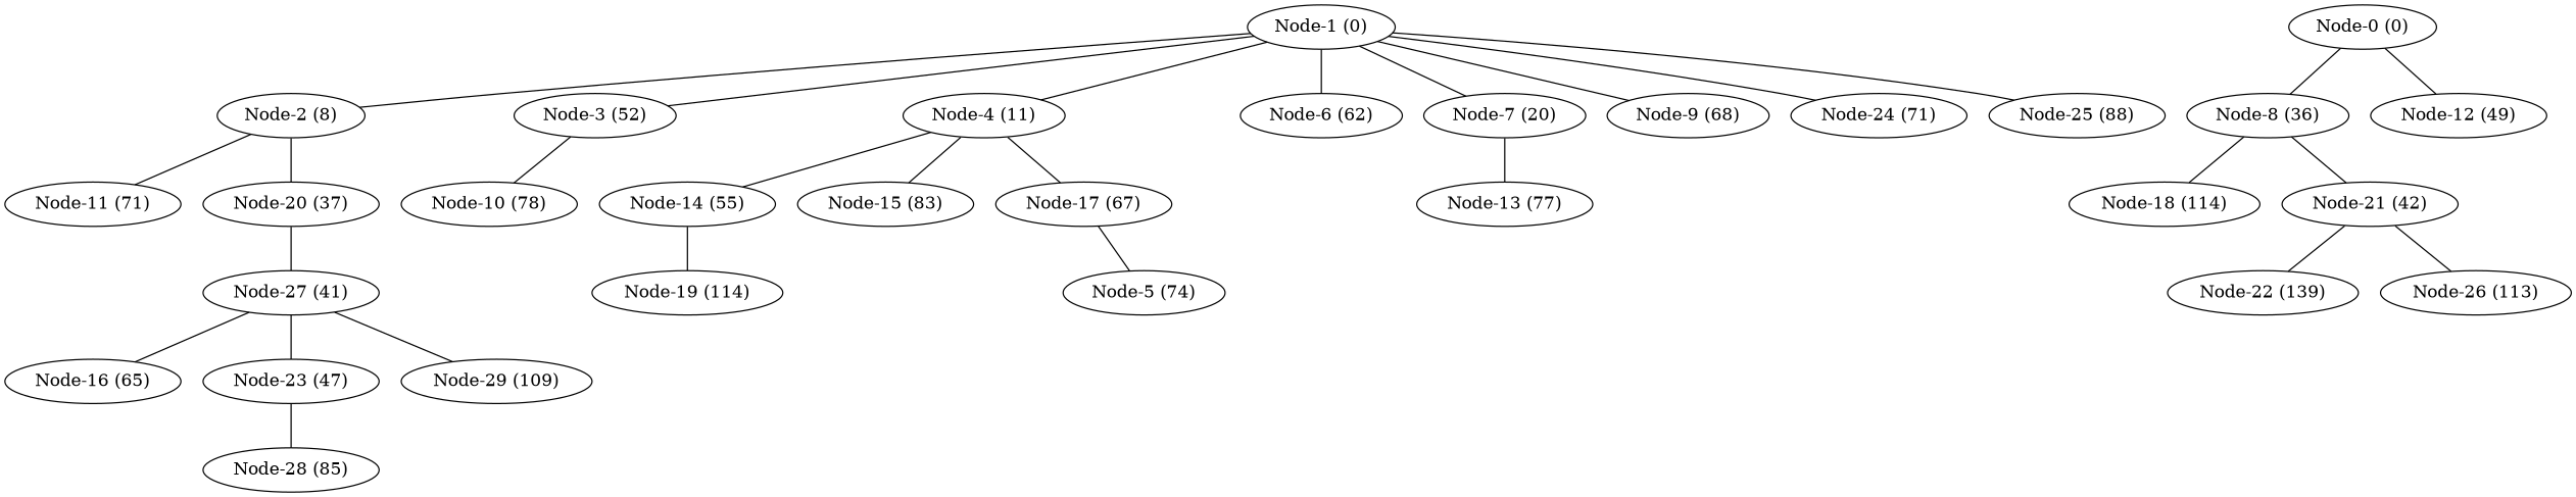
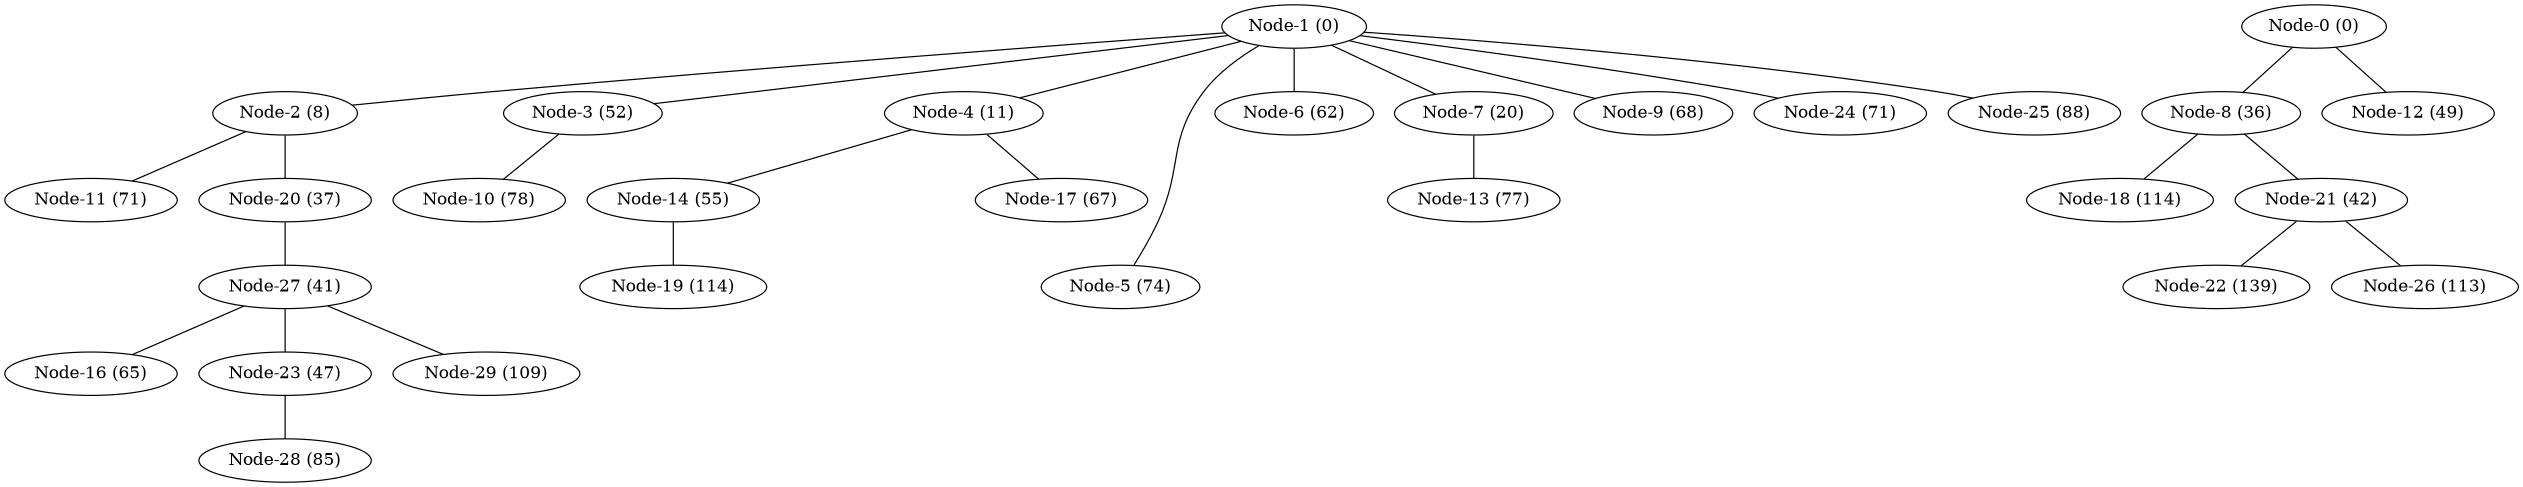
  graph {
    n1 [label="Node-1 (0)"]
    n2 [label="Node-2 (8)"]
    n3 [label="Node-3 (52)"]
    n4 [label="Node-4 (11)"]
    n5 [label="Node-5 (74)"]
    n6 [label="Node-6 (62)"]
    n7 [label="Node-7 (20)"]
    n8 [label="Node-9 (68)"]
    n9 [label="Node-24 (71)"]
    n10 [label="Node-25 (88)"]
    n11 [label="Node-0 (0)"]
    n12 [label="Node-8 (36)"]
    n13 [label="Node-12 (49)"]
    n14 [label="Node-11 (71)"]
    n15 [label="Node-20 (37)"]
    n16 [label="Node-10 (78)"]
    n17 [label="Node-14 (55)"]
-   n18 [label="Node-15 (83)"]
    n19 [label="Node-17 (67)"]
    n20 [label="Node-13 (77)"]
    n21 [label="Node-18 (114)"]
    n22 [label="Node-21 (42)"]
    n23 [label="Node-16 (65)"]
    n24 [label="Node-27 (41)"]
    n25 [label="Node-19 (114)"]
    n26 [label="Node-22 (139)"]
    n27 [label="Node-26 (113)"]
    n28 [label="Node-23 (47)"]
    n29 [label="Node-29 (109)"]
    n30 [label="Node-28 (85)"]
    n1 -- n2
    n1 -- n3
    n1 -- n4
-   n19 -- n5
+   n1 -- n5
    n1 -- n6
    n1 -- n7
    n1 -- n8
    n1 -- n9
    n1 -- n10
    n2 -- n14
    n2 -- n15
    n3 -- n16
    n4 -- n17
-   n4 -- n18
    n4 -- n19
    n7 -- n20
    n11 -- n12
    n11 -- n13
    n12 -- n21
    n12 -- n22
    n15 -- n24
    n17 -- n25
    n22 -- n26
    n22 -- n27
    n24 -- n23
    n24 -- n28
    n24 -- n29
    n28 -- n30
  }
